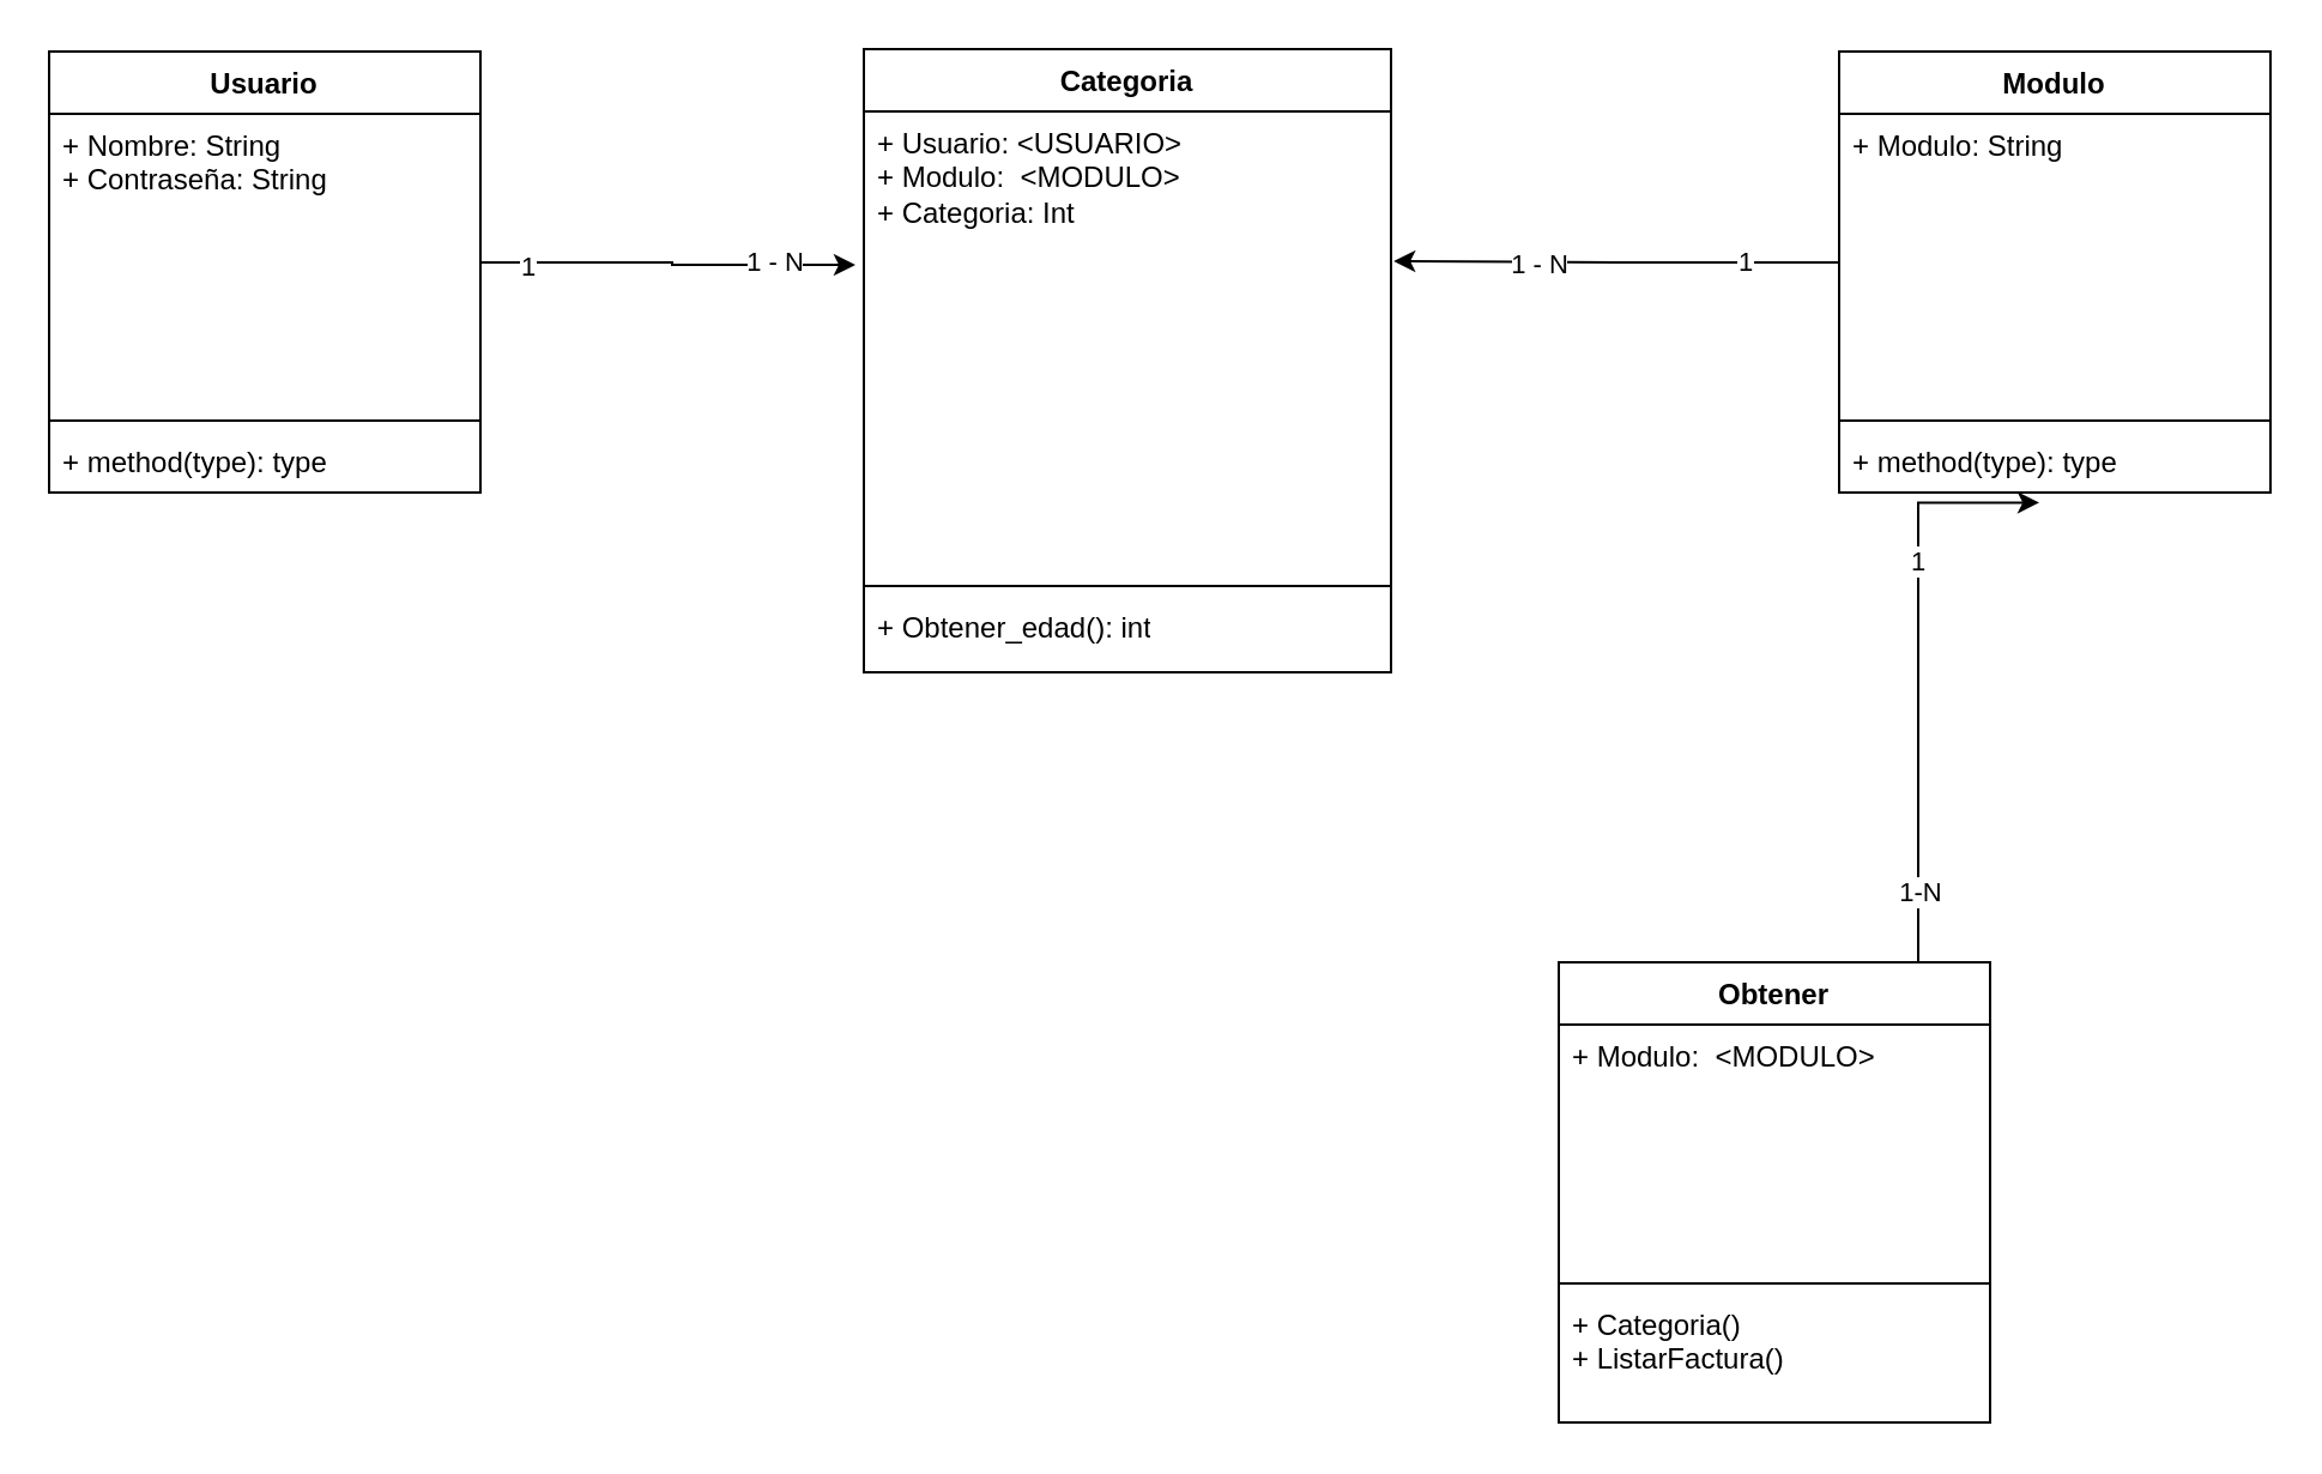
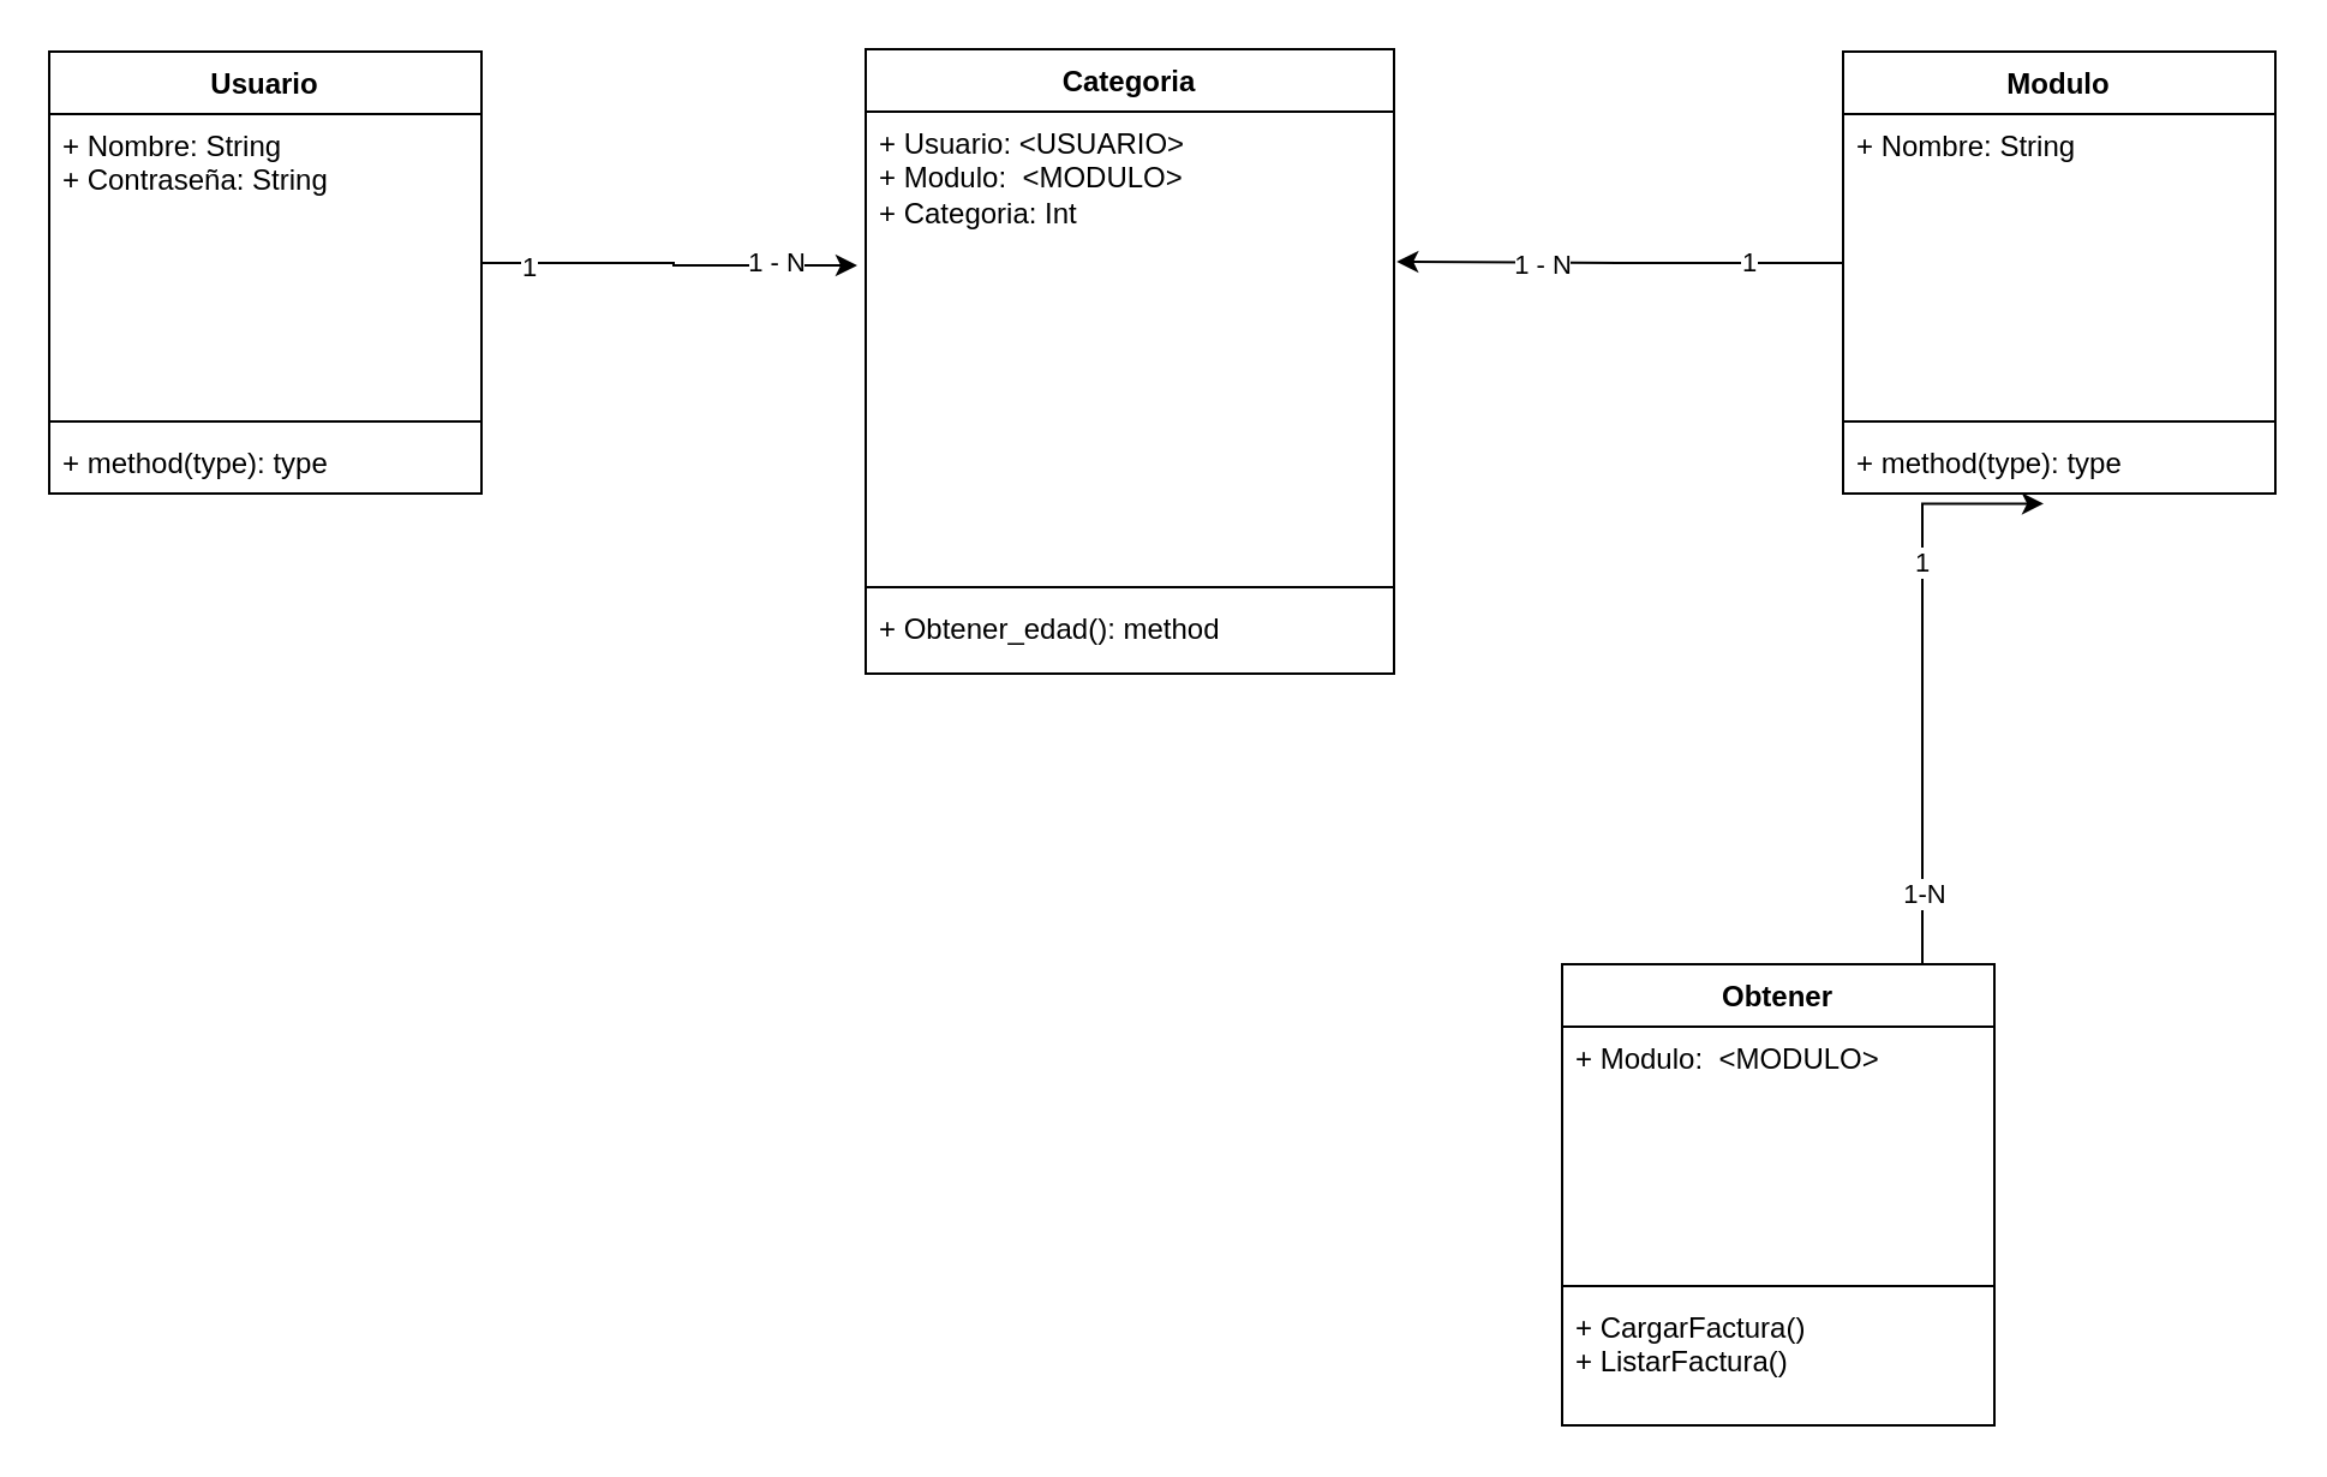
  <mxCell id="0" />
  <mxCell id="1" parent="0" />
  <mxCell id="2" value="Usuario" style="swimlane;fontStyle=1;align=center;verticalAlign=top;childLayout=stackLayout;horizontal=1;startSize=26;horizontalStack=0;resizeParent=1;resizeParentMax=0;resizeLast=0;collapsible=1;marginBottom=0;whiteSpace=wrap;html=1;" parent="1" vertex="1"><mxGeometry x="20" y="21" width="180" height="184" as="geometry" /></mxCell>
  <mxCell id="3" value="&lt;div&gt;&lt;span style=&quot;background-color: initial;&quot;&gt;+ Nombre: String&lt;/span&gt;&lt;br&gt;&lt;/div&gt;&lt;div&gt;+ Contraseña: String&lt;/div&gt;&lt;div&gt;&lt;br&gt;&lt;div&gt;&lt;br&gt;&lt;/div&gt;&lt;/div&gt;" style="text;strokeColor=none;fillColor=none;align=left;verticalAlign=top;spacingLeft=4;spacingRight=4;overflow=hidden;rotatable=0;points=[[0,0.5],[1,0.5]];portConstraint=eastwest;whiteSpace=wrap;html=1;" parent="2" vertex="1"><mxGeometry y="26" width="180" height="124" as="geometry" /></mxCell>
  <mxCell id="4" value="" style="line;strokeWidth=1;fillColor=none;align=left;verticalAlign=middle;spacingTop=-1;spacingLeft=3;spacingRight=3;rotatable=0;labelPosition=right;points=[];portConstraint=eastwest;strokeColor=inherit;" parent="2" vertex="1"><mxGeometry y="150" width="180" height="8" as="geometry" /></mxCell>
  <mxCell id="5" value="+ method(type): type" style="text;strokeColor=none;fillColor=none;align=left;verticalAlign=top;spacingLeft=4;spacingRight=4;overflow=hidden;rotatable=0;points=[[0,0.5],[1,0.5]];portConstraint=eastwest;whiteSpace=wrap;html=1;" parent="2" vertex="1"><mxGeometry y="158" width="180" height="26" as="geometry" /></mxCell>
  <mxCell id="6" value="Categoria" style="swimlane;fontStyle=1;align=center;verticalAlign=top;childLayout=stackLayout;horizontal=1;startSize=26;horizontalStack=0;resizeParent=1;resizeParentMax=0;resizeLast=0;collapsible=1;marginBottom=0;whiteSpace=wrap;html=1;" parent="1" vertex="1"><mxGeometry x="360" y="20" width="220" height="260" as="geometry" /></mxCell>
  <mxCell id="7" value="+ Usuario: &amp;lt;USUARIO&amp;gt;&lt;div&gt;+ Modulo:&amp;nbsp; &amp;lt;MODULO&amp;gt;&lt;/div&gt;&lt;div&gt;+ Categoria: Int&lt;br&gt;&lt;/div&gt;" style="text;strokeColor=none;fillColor=none;align=left;verticalAlign=top;spacingLeft=4;spacingRight=4;overflow=hidden;rotatable=0;points=[[0,0.5],[1,0.5]];portConstraint=eastwest;whiteSpace=wrap;html=1;" parent="6" vertex="1"><mxGeometry y="26" width="220" height="194" as="geometry" /></mxCell>
  <mxCell id="8" value="" style="line;strokeWidth=1;fillColor=none;align=left;verticalAlign=middle;spacingTop=-1;spacingLeft=3;spacingRight=3;rotatable=0;labelPosition=right;points=[];portConstraint=eastwest;strokeColor=inherit;" parent="6" vertex="1"><mxGeometry y="220" width="220" height="8" as="geometry" /></mxCell>
- <mxCell id="9" value="+ Obtener_edad(): int" style="text;strokeColor=none;fillColor=none;align=left;verticalAlign=top;spacingLeft=4;spacingRight=4;overflow=hidden;rotatable=0;points=[[0,0.5],[1,0.5]];portConstraint=eastwest;whiteSpace=wrap;html=1;" parent="6" vertex="1"><mxGeometry y="228" width="220" height="32" as="geometry" /></mxCell>
+ <mxCell id="9" value="+ Obtener_edad(): method" style="text;strokeColor=none;fillColor=none;align=left;verticalAlign=top;spacingLeft=4;spacingRight=4;overflow=hidden;rotatable=0;points=[[0,0.5],[1,0.5]];portConstraint=eastwest;whiteSpace=wrap;html=1;" parent="6" vertex="1"><mxGeometry y="228" width="220" height="32" as="geometry" /></mxCell>
  <mxCell id="10" value="Obtener&lt;div&gt;&lt;br&gt;&lt;/div&gt;" style="swimlane;fontStyle=1;align=center;verticalAlign=top;childLayout=stackLayout;horizontal=1;startSize=26;horizontalStack=0;resizeParent=1;resizeParentMax=0;resizeLast=0;collapsible=1;marginBottom=0;whiteSpace=wrap;html=1;" vertex="1" parent="1"><mxGeometry x="650" y="401" width="180" height="192" as="geometry" /></mxCell>
  <mxCell id="11" value="+ Modulo:&amp;nbsp; &amp;lt;MODULO&amp;gt;" style="text;strokeColor=none;fillColor=none;align=left;verticalAlign=top;spacingLeft=4;spacingRight=4;overflow=hidden;rotatable=0;points=[[0,0.5],[1,0.5]];portConstraint=eastwest;whiteSpace=wrap;html=1;" vertex="1" parent="10"><mxGeometry y="26" width="180" height="104" as="geometry" /></mxCell>
  <mxCell id="12" value="" style="line;strokeWidth=1;fillColor=none;align=left;verticalAlign=middle;spacingTop=-1;spacingLeft=3;spacingRight=3;rotatable=0;labelPosition=right;points=[];portConstraint=eastwest;strokeColor=inherit;" vertex="1" parent="10"><mxGeometry y="130" width="180" height="8" as="geometry" /></mxCell>
- <mxCell id="13" value="+ Categoria()&lt;div&gt;+ ListarFactura()&lt;br&gt;&lt;/div&gt;" style="text;strokeColor=none;fillColor=none;align=left;verticalAlign=top;spacingLeft=4;spacingRight=4;overflow=hidden;rotatable=0;points=[[0,0.5],[1,0.5]];portConstraint=eastwest;whiteSpace=wrap;html=1;" vertex="1" parent="10"><mxGeometry y="138" width="180" height="54" as="geometry" /></mxCell>
+ <mxCell id="13" value="+ CargarFactura()&lt;div&gt;+ ListarFactura()&lt;br&gt;&lt;/div&gt;" style="text;strokeColor=none;fillColor=none;align=left;verticalAlign=top;spacingLeft=4;spacingRight=4;overflow=hidden;rotatable=0;points=[[0,0.5],[1,0.5]];portConstraint=eastwest;whiteSpace=wrap;html=1;" vertex="1" parent="10"><mxGeometry y="138" width="180" height="54" as="geometry" /></mxCell>
  <mxCell id="14" value="Modulo" style="swimlane;fontStyle=1;align=center;verticalAlign=top;childLayout=stackLayout;horizontal=1;startSize=26;horizontalStack=0;resizeParent=1;resizeParentMax=0;resizeLast=0;collapsible=1;marginBottom=0;whiteSpace=wrap;html=1;" vertex="1" parent="1"><mxGeometry x="767" y="21" width="180" height="184" as="geometry" /></mxCell>
- <mxCell id="15" value="&lt;div&gt;&lt;span style=&quot;background-color: initial;&quot;&gt;+ Modulo: String&lt;/span&gt;&lt;/div&gt;&lt;div&gt;&lt;div&gt;&lt;br&gt;&lt;/div&gt;&lt;/div&gt;" style="text;strokeColor=none;fillColor=none;align=left;verticalAlign=top;spacingLeft=4;spacingRight=4;overflow=hidden;rotatable=0;points=[[0,0.5],[1,0.5]];portConstraint=eastwest;whiteSpace=wrap;html=1;" vertex="1" parent="14"><mxGeometry y="26" width="180" height="124" as="geometry" /></mxCell>
+ <mxCell id="15" value="&lt;div&gt;&lt;span style=&quot;background-color: initial;&quot;&gt;+ Nombre: String&lt;/span&gt;&lt;/div&gt;&lt;div&gt;&lt;div&gt;&lt;br&gt;&lt;/div&gt;&lt;/div&gt;" style="text;strokeColor=none;fillColor=none;align=left;verticalAlign=top;spacingLeft=4;spacingRight=4;overflow=hidden;rotatable=0;points=[[0,0.5],[1,0.5]];portConstraint=eastwest;whiteSpace=wrap;html=1;" vertex="1" parent="14"><mxGeometry y="26" width="180" height="124" as="geometry" /></mxCell>
  <mxCell id="16" value="" style="line;strokeWidth=1;fillColor=none;align=left;verticalAlign=middle;spacingTop=-1;spacingLeft=3;spacingRight=3;rotatable=0;labelPosition=right;points=[];portConstraint=eastwest;strokeColor=inherit;" vertex="1" parent="14"><mxGeometry y="150" width="180" height="8" as="geometry" /></mxCell>
  <mxCell id="17" value="+ method(type): type" style="text;strokeColor=none;fillColor=none;align=left;verticalAlign=top;spacingLeft=4;spacingRight=4;overflow=hidden;rotatable=0;points=[[0,0.5],[1,0.5]];portConstraint=eastwest;whiteSpace=wrap;html=1;" vertex="1" parent="14"><mxGeometry y="158" width="180" height="26" as="geometry" /></mxCell>
  <mxCell id="18" style="edgeStyle=orthogonalEdgeStyle;rounded=0;orthogonalLoop=1;jettySize=auto;html=1;entryX=0.464;entryY=1.162;entryDx=0;entryDy=0;entryPerimeter=0;" edge="1" parent="1" source="10" target="17"><mxGeometry relative="1" as="geometry"><Array as="points"><mxPoint x="800" y="209" /></Array></mxGeometry></mxCell>
  <mxCell id="19" value="1-N" style="edgeLabel;html=1;align=center;verticalAlign=middle;resizable=0;points=[];" vertex="1" connectable="0" parent="18"><mxGeometry x="-0.756" relative="1" as="geometry"><mxPoint as="offset" /></mxGeometry></mxCell>
  <mxCell id="20" value="1" style="edgeLabel;html=1;align=center;verticalAlign=middle;resizable=0;points=[];" vertex="1" connectable="0" parent="18"><mxGeometry x="0.383" y="1" relative="1" as="geometry"><mxPoint as="offset" /></mxGeometry></mxCell>
  <mxCell id="21" style="edgeStyle=orthogonalEdgeStyle;rounded=0;orthogonalLoop=1;jettySize=auto;html=1;entryX=-0.016;entryY=0.33;entryDx=0;entryDy=0;entryPerimeter=0;" edge="1" parent="1" source="3" target="7"><mxGeometry relative="1" as="geometry" /></mxCell>
  <mxCell id="22" value="1" style="edgeLabel;html=1;align=center;verticalAlign=middle;resizable=0;points=[];" vertex="1" connectable="0" parent="21"><mxGeometry x="-0.761" y="-1" relative="1" as="geometry"><mxPoint as="offset" /></mxGeometry></mxCell>
  <mxCell id="23" value="1 - N" style="edgeLabel;html=1;align=center;verticalAlign=middle;resizable=0;points=[];" vertex="1" connectable="0" parent="21"><mxGeometry x="0.56" y="2" relative="1" as="geometry"><mxPoint as="offset" /></mxGeometry></mxCell>
  <mxCell id="24" style="edgeStyle=orthogonalEdgeStyle;rounded=0;orthogonalLoop=1;jettySize=auto;html=1;entryX=1.005;entryY=0.322;entryDx=0;entryDy=0;entryPerimeter=0;" edge="1" parent="1" source="15" target="7"><mxGeometry relative="1" as="geometry" /></mxCell>
  <mxCell id="25" value="1 - N" style="edgeLabel;html=1;align=center;verticalAlign=middle;resizable=0;points=[];" vertex="1" connectable="0" parent="24"><mxGeometry x="0.353" y="1" relative="1" as="geometry"><mxPoint as="offset" /></mxGeometry></mxCell>
  <mxCell id="26" value="1" style="edgeLabel;html=1;align=center;verticalAlign=middle;resizable=0;points=[];" vertex="1" connectable="0" parent="24"><mxGeometry x="-0.569" y="-1" relative="1" as="geometry"><mxPoint as="offset" /></mxGeometry></mxCell>
